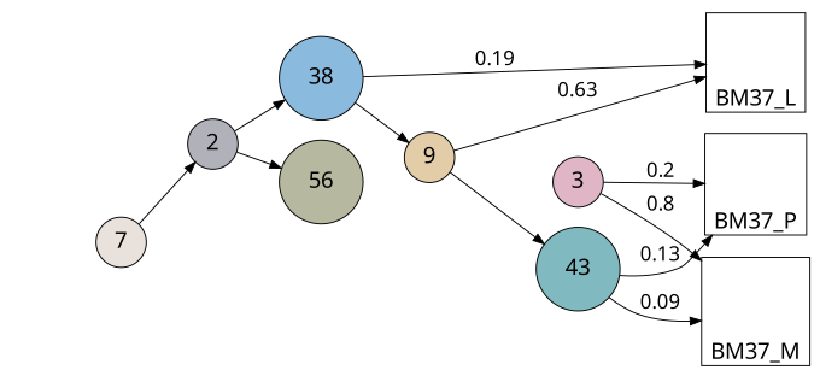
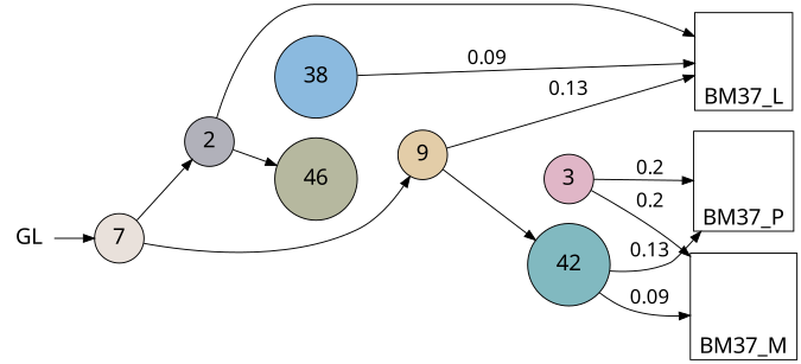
  digraph {
    forcelabels=true
    rankdir=LR
    node [color="#000000" fillcolor="#ffffff" fontname="Dialog.bold" fontsize=20 heigth=0.625 shape=circle style=filled]
    edge [fontname="Dialog.bold" fontsize=18]
    n1 [heigth=0.8333333333333334 label=BM37_L labelloc=b shape=square width=0.8333333333333334]
    n2 [heigth=0.8333333333333334 label=BM37_M labelloc=b shape=square width=0.8333333333333334]
    n3 [heigth=0.8333333333333334 label=BM37_P labelloc=b shape=square width=0.8333333333333334]
+   n4 [label=GL shape=plaintext width=0.625]
    n5 [fillcolor="#e9e1db" label=7 width=0.625]
    n6 [fillcolor="#e3cda8" label=9 width=0.625]
    n7 [fillcolor="#b1b1ba" label=2 width=0.625]
-   n8 [fillcolor="#81b9c0" heigth=1.0416666666666667 label=43 width=1.0416666666666667]
+   n8 [fillcolor="#81b9c0" heigth=1.0416666666666667 label=42 width=1.0416666666666667]
    n9 [fillcolor="#8bbadf" heigth=1.0416666666666667 label=38 width=1.0416666666666667]
-   n10 [fillcolor="#b6b89f" heigth=1.0416666666666667 label=56 width=1.0416666666666667]
+   n10 [fillcolor="#b6b89f" heigth=1.0416666666666667 label=46 width=1.0416666666666667]
    n11 [fillcolor="#e0b6c7" label=3 width=0.625]
    subgraph sub_1 {
      rank=sink
      n1
      n2
      n3
    }
-   n9 -> n6
+   n4 -> n5
+   n5 -> n6
    n5 -> n7
-   n6 -> n1 [label=0.63]
+   n6 -> n1 [label=0.13]
    n6 -> n8
-   n7 -> n9
+   n7 -> n1
    n7 -> n10
    n8 -> n2 [label=0.09]
    n8 -> n3 [label=0.13]
-   n9 -> n1 [label=0.19]
-   n11 -> n2 [label=0.8]
+   n9 -> n1 [label=0.09]
+   n11 -> n2 [label=0.2]
    n11 -> n3 [label=0.2]
  }
